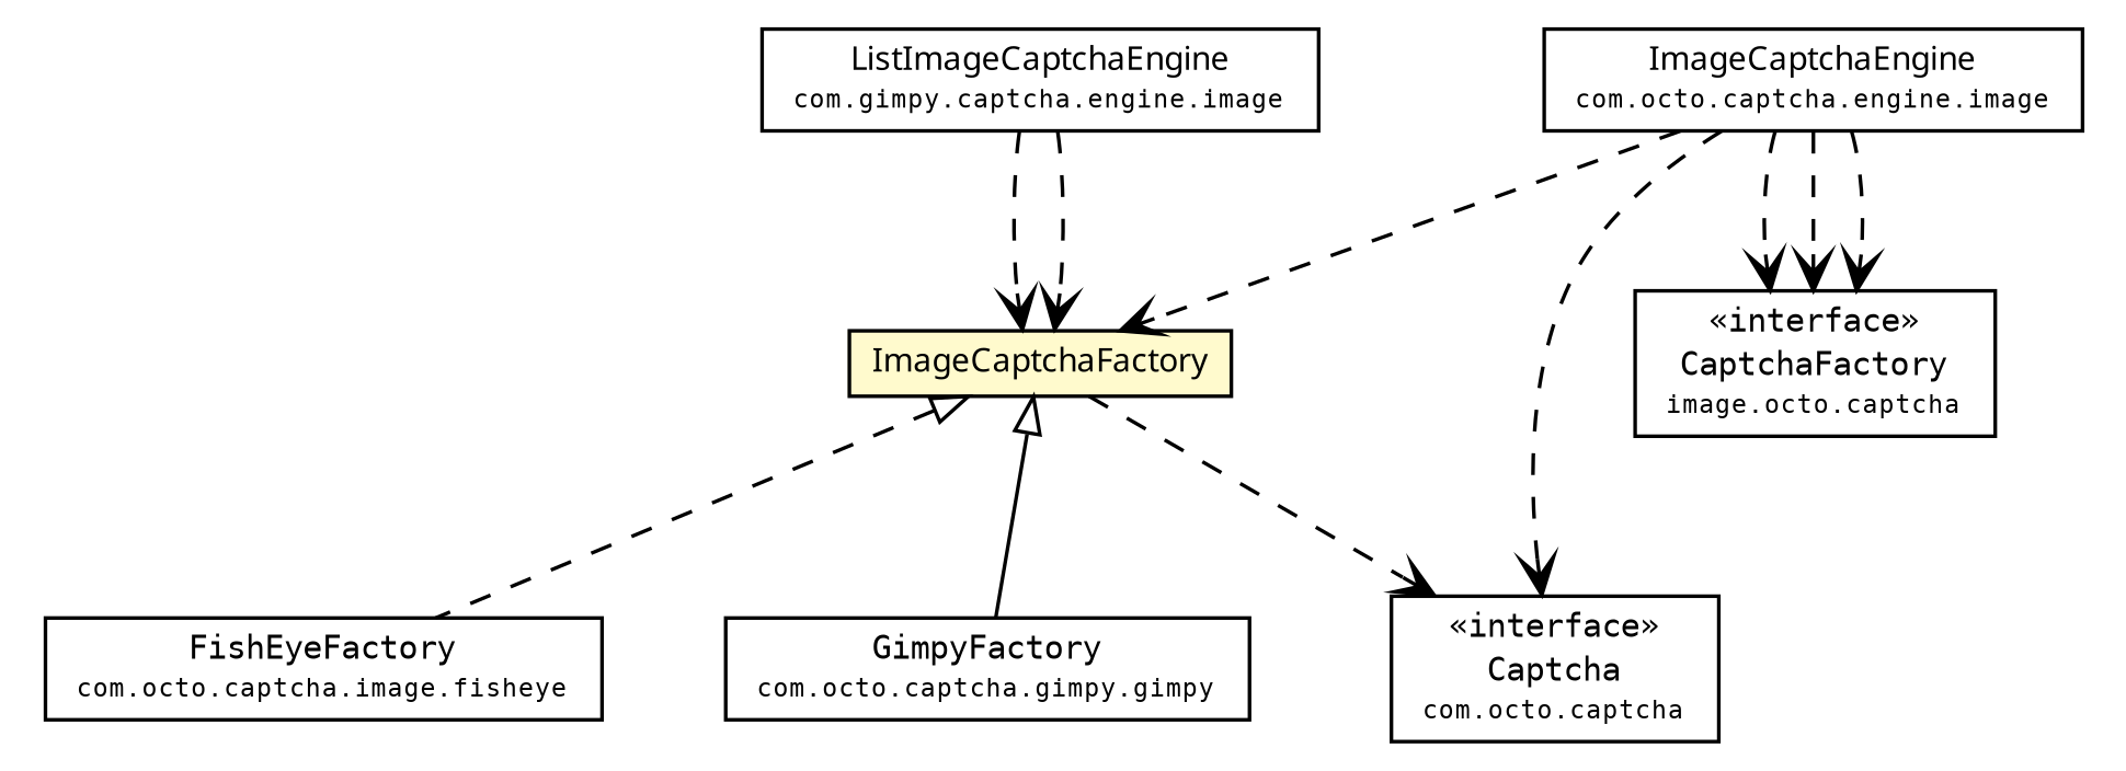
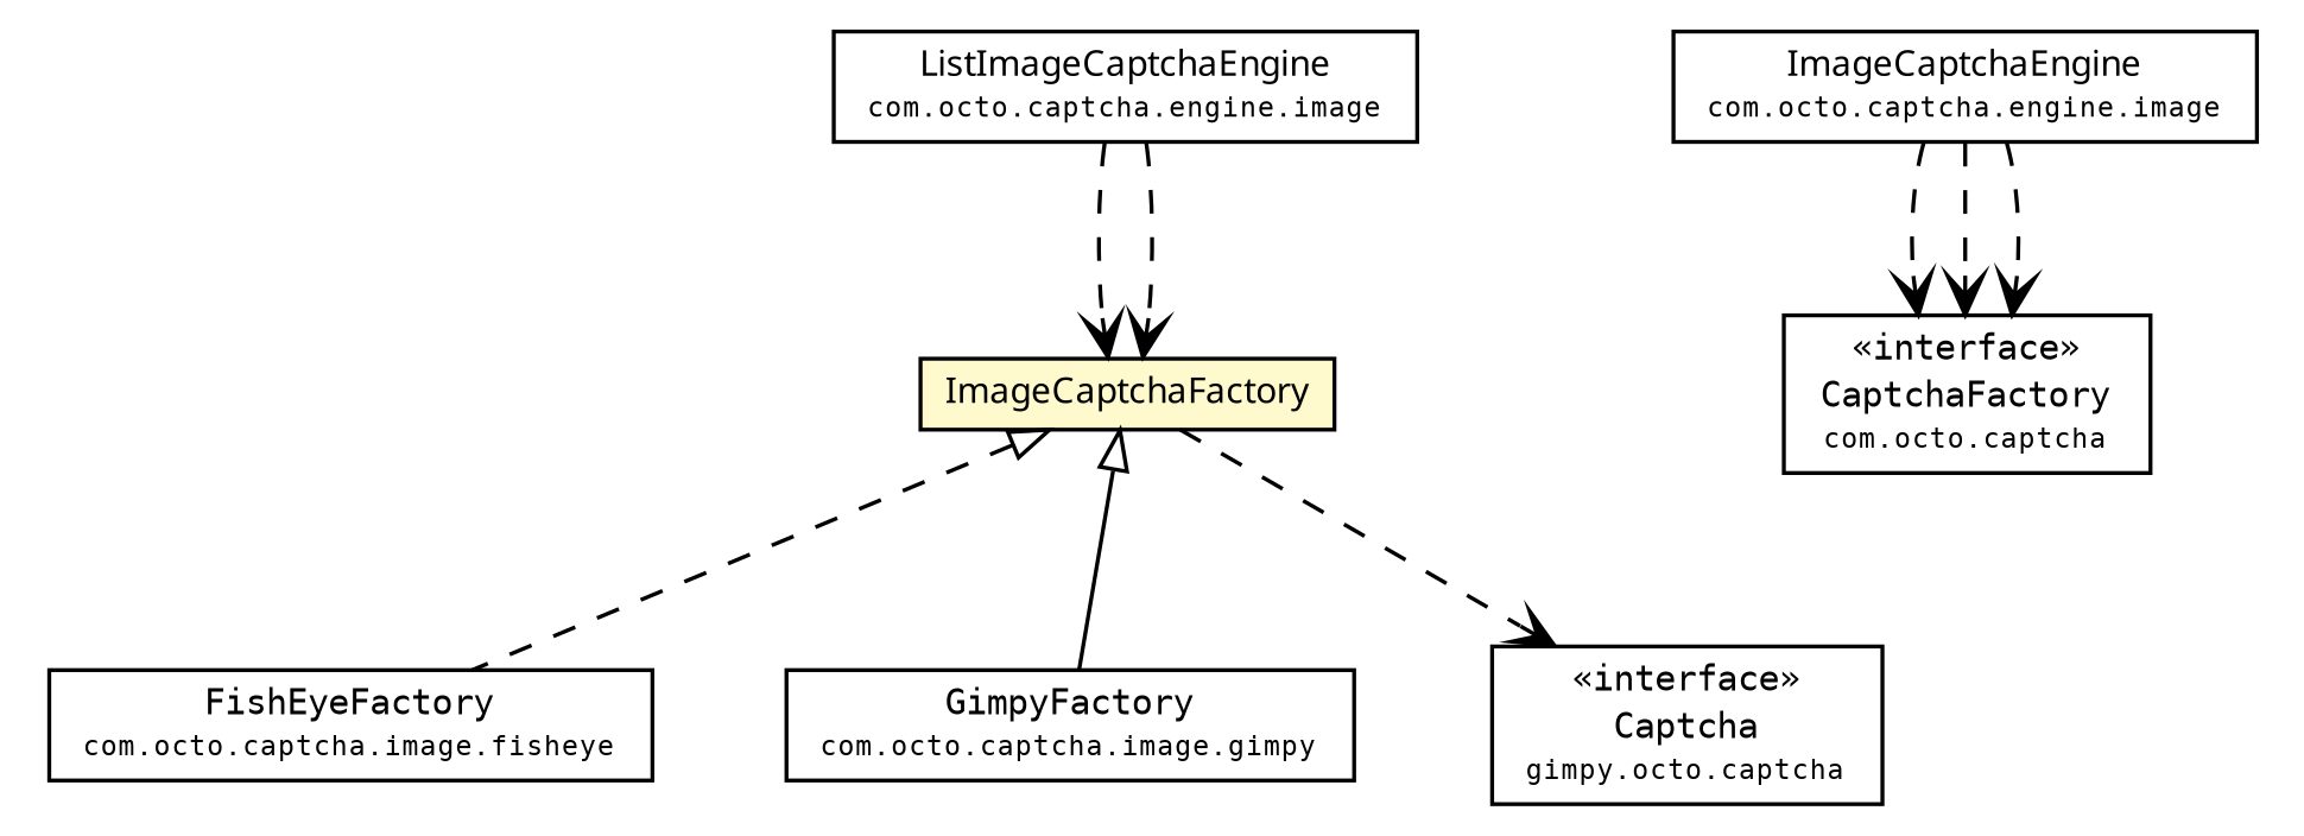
  digraph {
    fontname="DejaVu Sans Mono"
    node [fontcolor=black fontname="DejaVu Sans Mono" fontsize=9.0 shape=plaintext]
    edge [arrowhead=open color=black fontcolor=black fontname="DejaVu Sans Mono" fontsize=10.0 headport=p labelfontname=arial labelfontsize=10 style=dashed tailport=p]
-   n1 [label=<<table border="0" cellborder="1" cellspacing="0" cellpadding="2" port="p" href="../engine/image/ListImageCaptchaEngine.html"> 		<tr><td><table border="0" cellspacing="0" cellpadding="1"> 			<tr><td><font face="ariali"> ListImageCaptchaEngine </font></td></tr> 			<tr><td><font point-size="7.0"> com.gimpy.captcha.engine.image </font></td></tr> 		</table></td></tr> 		</table>>]
+   n1 [label=<<table border="0" cellborder="1" cellspacing="0" cellpadding="2" port="p" href="../engine/image/ListImageCaptchaEngine.html"> 		<tr><td><table border="0" cellspacing="0" cellpadding="1"> 			<tr><td><font face="ariali"> ListImageCaptchaEngine </font></td></tr> 			<tr><td><font point-size="7.0"> com.octo.captcha.engine.image </font></td></tr> 		</table></td></tr> 		</table>>]
    n2 [label=<<table border="0" cellborder="1" cellspacing="0" cellpadding="2" port="p" bgcolor="lemonChiffon" href="./ImageCaptchaFactory.html"> 		<tr><td><table border="0" cellspacing="0" cellpadding="1"> 			<tr><td><font face="ariali"> ImageCaptchaFactory </font></td></tr> 		</table></td></tr> 		</table>>]
-   n3 [label=<<table border="0" cellborder="1" cellspacing="0" cellpadding="2" port="p" href="http://java.sun.com/j2se/1.4.2/docs/api/com/octo/captcha/Captcha.html"> 		<tr><td><table border="0" cellspacing="0" cellpadding="1"> 			<tr><td> &laquo;interface&raquo; </td></tr> 			<tr><td> Captcha </td></tr> 			<tr><td><font point-size="7.0"> com.octo.captcha </font></td></tr> 		</table></td></tr> 		</table>>]
+   n3 [label=<<table border="0" cellborder="1" cellspacing="0" cellpadding="2" port="p" href="http://java.sun.com/j2se/1.4.2/docs/api/com/octo/captcha/Captcha.html"> 		<tr><td><table border="0" cellspacing="0" cellpadding="1"> 			<tr><td> &laquo;interface&raquo; </td></tr> 			<tr><td> Captcha </td></tr> 			<tr><td><font point-size="7.0"> gimpy.octo.captcha </font></td></tr> 		</table></td></tr> 		</table>>]
    n4 [label=<<table border="0" cellborder="1" cellspacing="0" cellpadding="2" port="p" href="./fisheye/FishEyeFactory.html"> 		<tr><td><table border="0" cellspacing="0" cellpadding="1"> 			<tr><td> FishEyeFactory </td></tr> 			<tr><td><font point-size="7.0"> com.octo.captcha.image.fisheye </font></td></tr> 		</table></td></tr> 		</table>>]
-   n5 [label=<<table border="0" cellborder="1" cellspacing="0" cellpadding="2" port="p" href="./gimpy/GimpyFactory.html"> 		<tr><td><table border="0" cellspacing="0" cellpadding="1"> 			<tr><td> GimpyFactory </td></tr> 			<tr><td><font point-size="7.0"> com.octo.captcha.gimpy.gimpy </font></td></tr> 		</table></td></tr> 		</table>>]
+   n5 [label=<<table border="0" cellborder="1" cellspacing="0" cellpadding="2" port="p" href="./gimpy/GimpyFactory.html"> 		<tr><td><table border="0" cellspacing="0" cellpadding="1"> 			<tr><td> GimpyFactory </td></tr> 			<tr><td><font point-size="7.0"> com.octo.captcha.image.gimpy </font></td></tr> 		</table></td></tr> 		</table>>]
    n6 [label=<<table border="0" cellborder="1" cellspacing="0" cellpadding="2" port="p" href="../engine/image/ImageCaptchaEngine.html"> 		<tr><td><table border="0" cellspacing="0" cellpadding="1"> 			<tr><td><font face="ariali"> ImageCaptchaEngine </font></td></tr> 			<tr><td><font point-size="7.0"> com.octo.captcha.engine.image </font></td></tr> 		</table></td></tr> 		</table>>]
-   n7 [label=<<table border="0" cellborder="1" cellspacing="0" cellpadding="2" port="p" href="http://java.sun.com/j2se/1.4.2/docs/api/com/octo/captcha/CaptchaFactory.html"> 		<tr><td><table border="0" cellspacing="0" cellpadding="1"> 			<tr><td> &laquo;interface&raquo; </td></tr> 			<tr><td> CaptchaFactory </td></tr> 			<tr><td><font point-size="7.0"> image.octo.captcha </font></td></tr> 		</table></td></tr> 		</table>>]
+   n7 [label=<<table border="0" cellborder="1" cellspacing="0" cellpadding="2" port="p" href="http://java.sun.com/j2se/1.4.2/docs/api/com/octo/captcha/CaptchaFactory.html"> 		<tr><td><table border="0" cellspacing="0" cellpadding="1"> 			<tr><td> &laquo;interface&raquo; </td></tr> 			<tr><td> CaptchaFactory </td></tr> 			<tr><td><font point-size="7.0"> com.octo.captcha </font></td></tr> 		</table></td></tr> 		</table>>]
    n1 -> n2
    n1 -> n2
    n2 -> n3
    n2 -> n4 [arrowtail=empty dir=back fontsize=10 arrowhead="" color="" fontcolor=""]
    n2 -> n5 [arrowtail=empty dir=back fontsize=10 arrowhead="" color="" fontcolor="" style=""]
-   n6 -> n2
-   n6 -> n3
    n6 -> n7
    n6 -> n7
    n6 -> n7
  }
